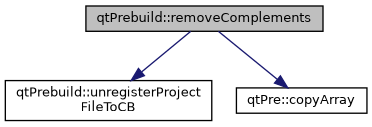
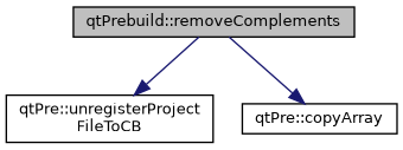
  digraph {
    rankdir=TB
    node [color=black fillcolor=white fontname=Helvetica fontsize=10 shape=record style=filled]
    edge [color=midnightblue fontname=Helvetica fontsize=10 labelfontname=Helvetica labelfontsize=10 style=solid]
    n1 [fillcolor=grey75 fontcolor=black height=0.2 label="qtPrebuild::removeComplements" width=0.4]
-   n2 [height=0.2 label="qtPrebuild::unregisterProject\lFileToCB" width=0.4]
+   n2 [height=0.2 label="qtPre::unregisterProject\lFileToCB" width=0.4]
    n3 [height=0.2 label="qtPre::copyArray" width=0.4]
    n1 -> n2
    n1 -> n3
  }
